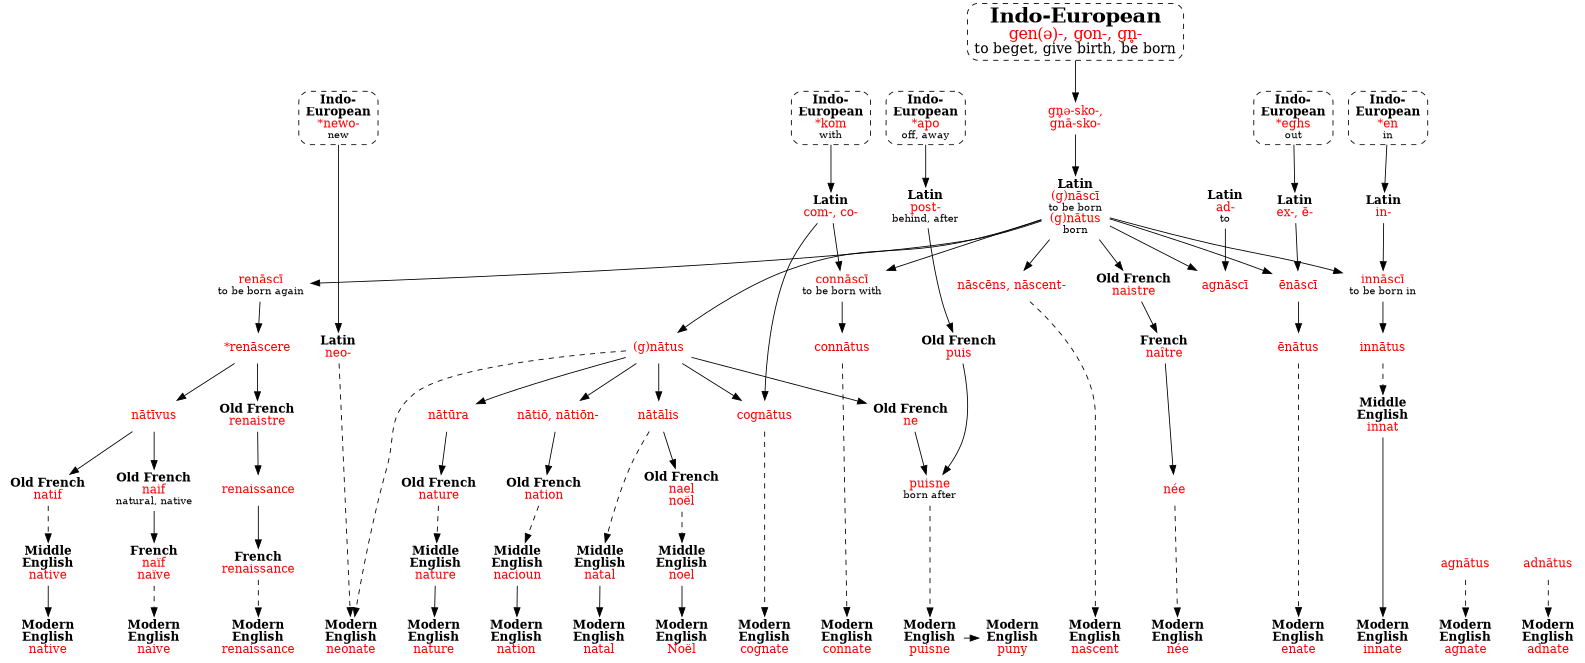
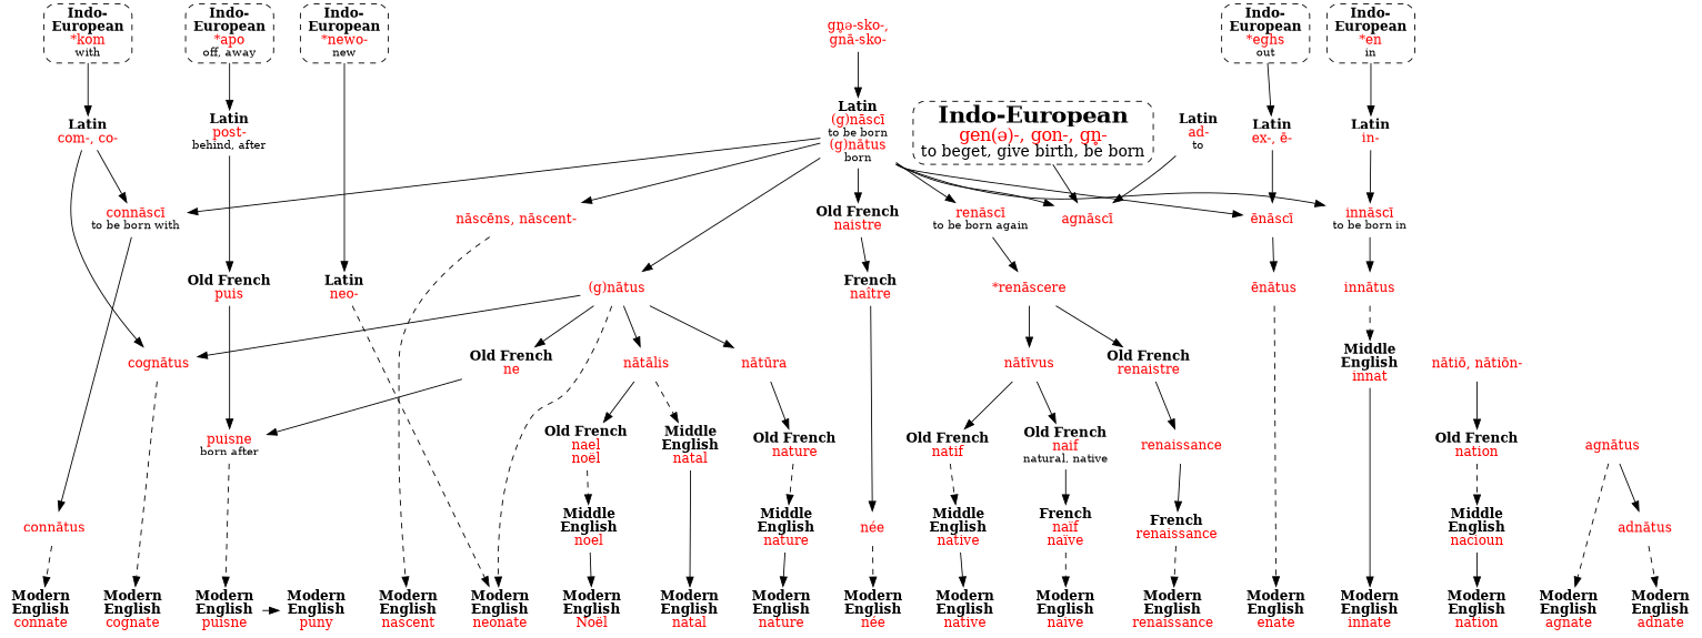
  strict digraph {
    node [shape=none]
    n1 [label=<<b>Modern<br/>English</b><br/><font color="red">native</font>>]
    n2 [label=<<b>Modern<br/>English</b><br/><font color="red">nature</font>>]
    n3 [label=<<b>Modern<br/>English</b><br/><font color="red">nascent</font>>]
    n4 [label=<<b>Modern<br/>English</b><br/><font color="red">naive</font>>]
    n5 [label=<<b>Modern<br/>English</b><br/><font color="red">nation</font>>]
    n6 [label=<<b>Modern<br/>English</b><br/><font color="red">natal</font>>]
    n7 [label=<<b>Modern<br/>English</b><br/><font color="red">née</font>>]
    n8 [label=<<b>Modern<br/>English</b><br/><font color="red">Noël</font>>]
    n9 [label=<<b>Modern<br/>English</b><br/><font color="red">agnate</font>>]
    n10 [label=<<b>Modern<br/>English</b><br/><font color="red">adnate</font>>]
    n11 [label=<<b>Modern<br/>English</b><br/><font color="red">cognate</font>>]
    n12 [label=<<b>Modern<br/>English</b><br/><font color="red">connate</font>>]
    n13 [label=<<b>Modern<br/>English</b><br/><font color="red">enate</font>>]
    n14 [label=<<b>Modern<br/>English</b><br/><font color="red">innate</font>>]
    n15 [label=<<b>Modern<br/>English</b><br/><font color="red">neonate</font>>]
    n16 [label=<<b>Modern<br/>English</b><br/><font color="red">renaissance</font>>]
    n17 [label=<<b>Modern<br/>English</b><br/><font color="red">puisne</font>>]
    n18 [label=<<b>Modern<br/>English</b><br/><font color="red">puny</font>>]
    n19 [label=<<font color="red">gn̥ə-sko-,<br/>gnā-sko-</font>>]
    n20 [label=<<b>Indo-<br/>European</b><br/><font color="red">*kom</font><br/><font point-size="12">with</font>> shape=box style="dashed,rounded"]
    n21 [label=<<b>Indo-<br/>European</b><br/><font color="red">*eghs</font><br/><font point-size="12">out</font>> shape=box style="dashed,rounded"]
    n22 [label=<<b>Indo-<br/>European</b><br/><font color="red">*newo-</font><br/><font point-size="12">new</font>> shape=box style="dashed,rounded"]
    n23 [label=<<b>Indo-<br/>European</b><br/><font color="red">*apo</font><br/><font point-size="12">off, away</font>> shape=box style="dashed,rounded"]
    n24 [label=<<b>Latin</b><br/><font color="red">(g)nāscī</font><br/><font point-size="12">to be born</font><br/><font color="red">(g)nātus</font><br/><font point-size="12">born</font>>]
    n25 [label=<<b>Latin</b><br/><font color="red">com-, co-</font>>]
    n26 [label=<<b>Latin</b><br/><font color="red">ex-, ē-</font>>]
    n27 [label=<<b>Latin</b><br/><font color="red">neo-</font>>]
    n28 [label=<<b>Latin</b><br/><font color="red">post-</font><br/><font point-size="12">behind, after</font>>]
    n29 [label=<<font point-size="24"><b>Indo-European</b></font><br/><font point-size="18" color="red">gen(ə)-, gon-, gn̥-</font><br/><font point-size="16">to beget, give birth, be born</font>> shape=box style="dashed,rounded"]
    n30 [label=<<font color="red">(g)nātus</font>>]
    n31 [label=<<font color="red">nāscēns, nāscent-</font>>]
    n32 [label=<<b>Old French</b><br/><font color="red">naistre</font>>]
    n33 [label=<<font color="red">agnāscī</font>>]
    n34 [label=<<font color="red">connāscī</font><br/><font point-size="12">to be born with</font>>]
    n35 [label=<<font color="red">ēnāscī</font>>]
    n36 [label=<<font color="red">innāscī</font><br/><font point-size="12">to be born in</font>>]
    n37 [label=<<font color="red">renāscī</font><br/><font point-size="12">to be born again</font>>]
    n38 [label=<<font color="red">nātūra</font>>]
    n39 [label=<<font color="red">nātiō, nātiōn-</font>>]
    n40 [label=<<font color="red">nātālis</font>>]
    n41 [label=<<font color="red">cognātus</font>>]
    n42 [label=<<b>Old French</b><br/><font color="red">ne</font>>]
    n43 [label=<<b>French</b><br/><font color="red">naître</font>>]
    n44 [label=<<font color="red">connātus</font>>]
    n45 [label=<<font color="red">ēnātus</font>>]
    n46 [label=<<font color="red">innātus</font>>]
    n47 [label=<<font color="red">*renāscere</font>>]
    n48 [label=<<font color="red">nātīvus</font>>]
    n49 [label=<<b>Old French</b><br/><font color="red">natif</font>>]
    n50 [label=<<b>Old French</b><br/><font color="red">naif</font><br/><font point-size="12">natural, native</font>>]
    n51 [label=<<b>Old French</b><br/><font color="red">nature</font>>]
    n52 [label=<<b>Old French</b><br/><font color="red">nation</font>>]
    n53 [label=<<b>Middle<br/>English</b><br/><font color="red">natal</font>>]
    n54 [label=<<b>Old French</b><br/><font color="red">nael<br/>noël</font>>]
    n55 [label=<<font color="red">puisne</font><br/><font point-size="12">born after</font>>]
    n56 [label=<<b>Middle<br/>English</b><br/><font color="red">native</font>>]
    n57 [label=<<b>French</b><br/><font color="red">naïf<br/>naïve</font>>]
    n58 [label=<<b>Middle<br/>English</b><br/><font color="red">nature</font>>]
    n59 [label=<<b>Middle<br/>English</b><br/><font color="red">nacioun</font>>]
    n60 [label=<<b>Middle<br/>English</b><br/><font color="red">noel</font>>]
    n61 [label=<<font color="red">née</font>>]
    n62 [label=<<b>Latin</b><br/><font color="red">ad-</font><br/><font point-size="12">to</font>>]
    n63 [label=<<font color="red">agnātus</font>>]
    n64 [label=<<font color="red">adnātus</font>>]
    n65 [label=<<b>Indo-<br/>European</b><br/><font color="red">*en</font><br/><font point-size="12">in</font>> shape=box style="dashed,rounded"]
    n66 [label=<<b>Latin</b><br/><font color="red">in-</font>>]
    n67 [label=<<b>Middle<br/>English</b><br/><font color="red">innat</font>>]
    n68 [label=<<b>Old French</b><br/><font color="red">renaistre</font>>]
    n69 [label=<<font color="red">renaissance</font>>]
    n70 [label=<<b>French</b><br/><font color="red">renaissance</font>>]
    n71 [label=<<b>Old French</b><br/><font color="red">puis</font>>]
    subgraph sub_1 {
      rank=sink
      n1
      n2
      n3
      n4
      n5
      n6
      n7
      n8
      n9
      n10
      n11
      n12
      n13
      n14
      n15
      n16
      n17
      n18
    }
    subgraph sub_2 {
      rank=same
      n19
      n20
      n21
      n22
      n23
    }
    n17 -> n18
    n19 -> n24
    n20 -> n25
    n21 -> n26
    n22 -> n27
    n23 -> n28
    n24 -> n30
    n24 -> n31
    n24 -> n32
    n24 -> n33
    n24 -> n34
    n24 -> n35
    n24 -> n36
    n24 -> n37
    n25 -> n34
    n25 -> n41
    n26 -> n35
    n27 -> n15 [style=dashed]
    n28 -> n71
-   n29 -> n19
+   n29 -> n33
    n30 -> n15 [style=dashed]
    n30 -> n38
-   n30 -> n39
    n30 -> n40
    n30 -> n41
    n30 -> n42
    n31 -> n3 [style=dashed]
    n32 -> n43
    n34 -> n44
    n35 -> n45
    n36 -> n46
    n37 -> n47
    n38 -> n51
    n39 -> n52
    n40 -> n53 [style=dashed]
    n40 -> n54
    n41 -> n11 [style=dashed]
    n42 -> n55
    n43 -> n61
    n44 -> n12 [style=dashed]
    n45 -> n13 [style=dashed]
    n46 -> n67 [style=dashed]
    n47 -> n48
    n47 -> n68
    n48 -> n49
    n48 -> n50
    n49 -> n56 [style=dashed]
    n50 -> n57
    n51 -> n58 [style=dashed]
    n52 -> n59 [style=dashed]
    n53 -> n6
    n54 -> n60 [style=dashed]
    n55 -> n17 [style=dashed]
    n56 -> n1
    n57 -> n4 [style=dashed]
    n58 -> n2
    n59 -> n5
    n60 -> n8
    n61 -> n7 [style=dashed]
    n62 -> n33
    n63 -> n9 [style=dashed]
+   n63 -> n64
    n64 -> n10 [style=dashed]
    n65 -> n66
    n66 -> n36
    n67 -> n14
    n68 -> n69
    n69 -> n70
    n70 -> n16 [style=dashed]
    n71 -> n55
  }
